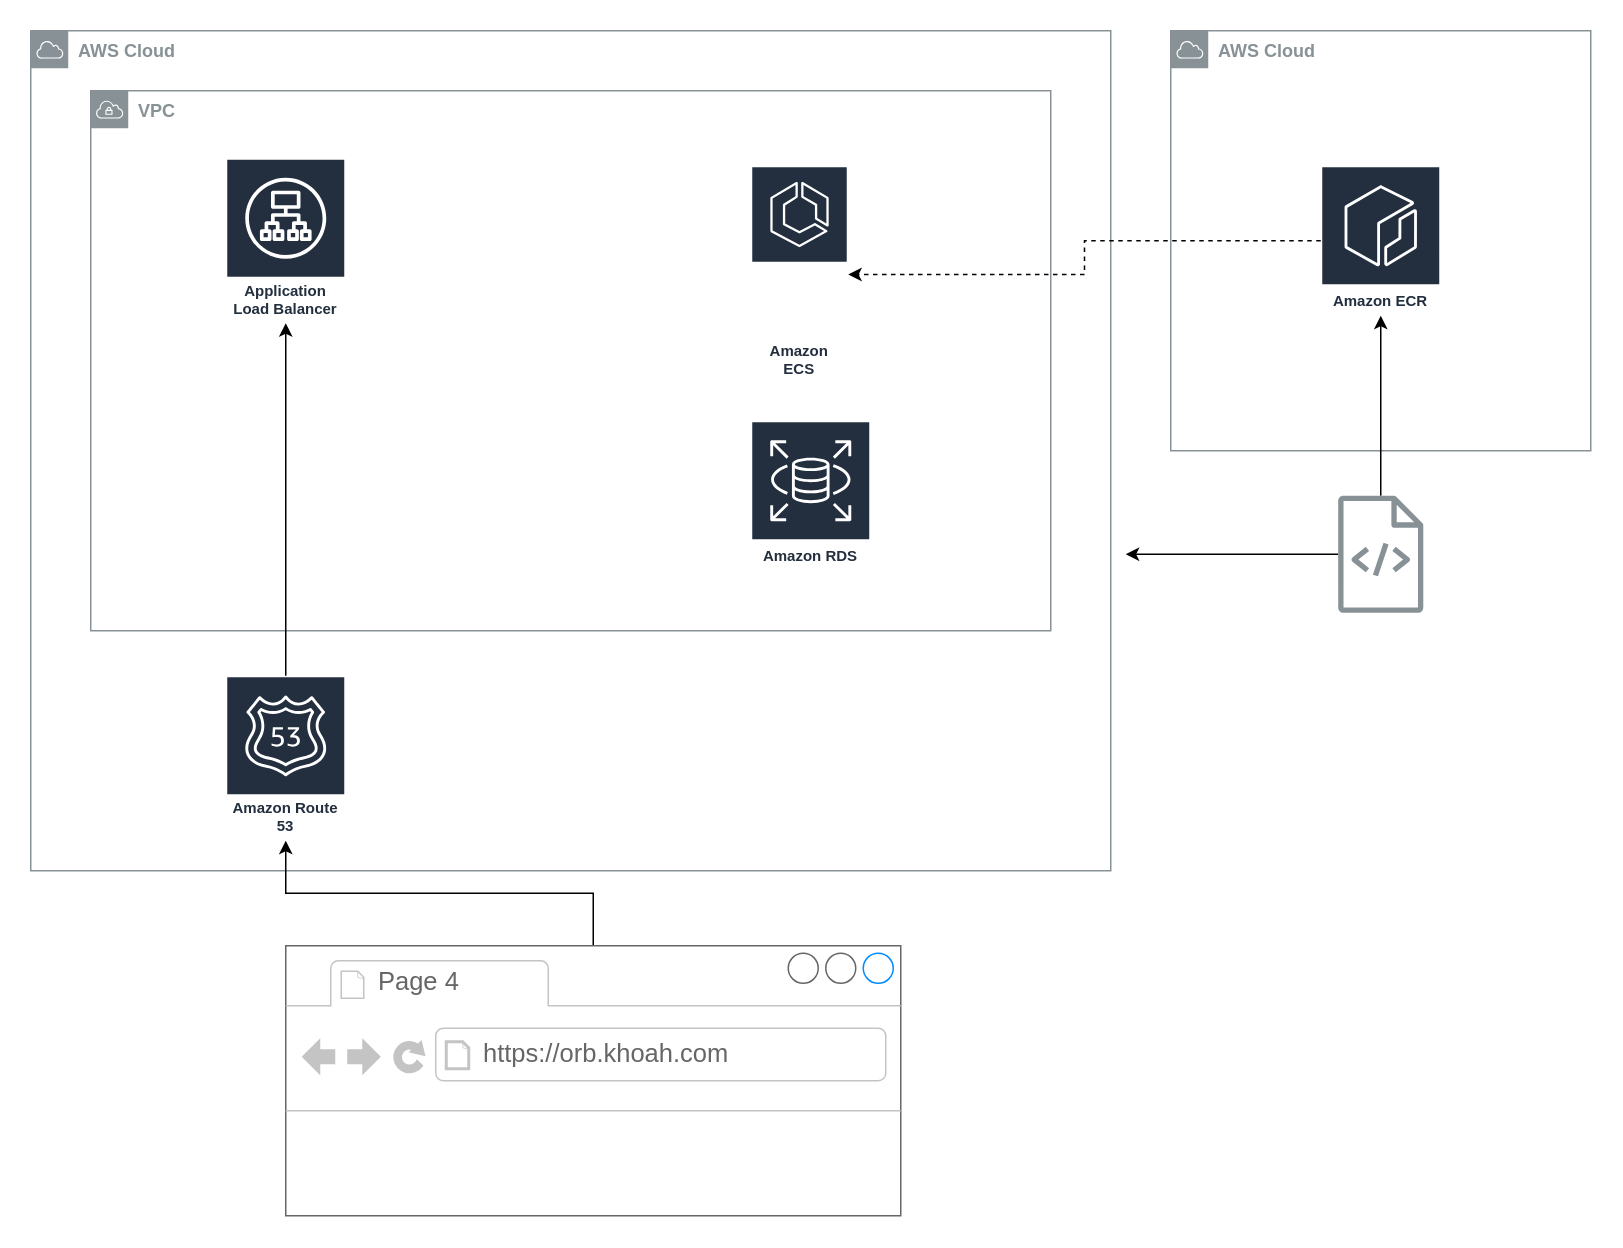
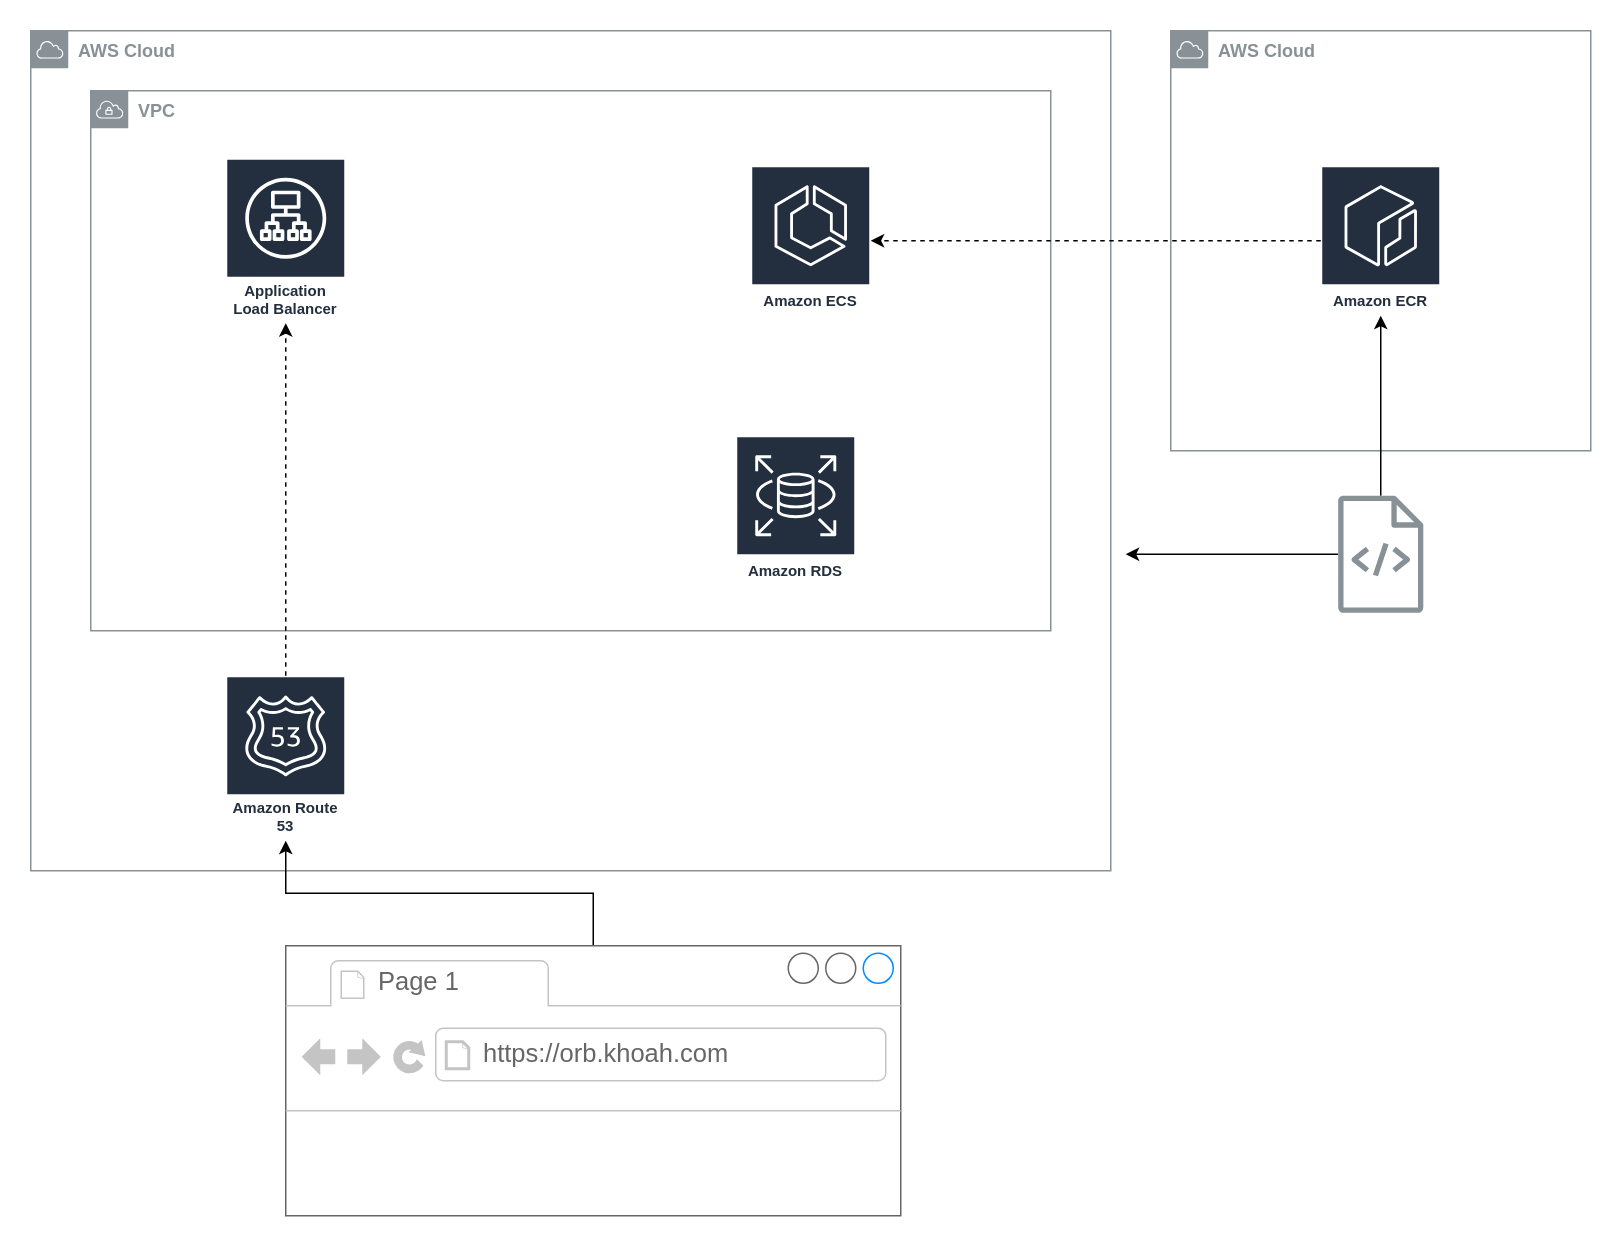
  <mxCell id="0" />
  <mxCell id="1" parent="0" />
  <mxCell id="2" value="&lt;b&gt;VPC&lt;/b&gt;" style="sketch=0;outlineConnect=0;gradientColor=none;html=1;whiteSpace=wrap;fontSize=12;fontStyle=0;shape=mxgraph.aws4.group;grIcon=mxgraph.aws4.group_vpc;strokeColor=#879196;fillColor=none;verticalAlign=top;align=left;spacingLeft=30;fontColor=#879196;dashed=0;" vertex="1" parent="1"><mxGeometry x="60" y="60" width="640" height="360" as="geometry" /></mxCell>
  <mxCell id="3" value="Application Load Balancer" style="sketch=0;outlineConnect=0;fontColor=#232F3E;gradientColor=none;strokeColor=#ffffff;fillColor=#232F3E;dashed=0;verticalLabelPosition=middle;verticalAlign=bottom;align=center;html=1;whiteSpace=wrap;fontSize=10;fontStyle=1;spacing=3;shape=mxgraph.aws4.productIcon;prIcon=mxgraph.aws4.application_load_balancer;" vertex="1" parent="1"><mxGeometry x="150" y="105" width="80" height="110" as="geometry" /></mxCell>
- <mxCell id="4" value="Amazon RDS" style="sketch=0;outlineConnect=0;fontColor=#232F3E;gradientColor=none;strokeColor=#ffffff;fillColor=#232F3E;dashed=0;verticalLabelPosition=middle;verticalAlign=bottom;align=center;html=1;whiteSpace=wrap;fontSize=10;fontStyle=1;spacing=3;shape=mxgraph.aws4.productIcon;prIcon=mxgraph.aws4.rds;" vertex="1" parent="1"><mxGeometry x="500" y="280" width="80" height="100" as="geometry" /></mxCell>
+ <mxCell id="4" value="Amazon RDS" style="sketch=0;outlineConnect=0;fontColor=#232F3E;gradientColor=none;strokeColor=#ffffff;fillColor=#232F3E;dashed=0;verticalLabelPosition=middle;verticalAlign=bottom;align=center;html=1;whiteSpace=wrap;fontSize=10;fontStyle=1;spacing=3;shape=mxgraph.aws4.productIcon;prIcon=mxgraph.aws4.rds;" vertex="1" parent="1"><mxGeometry x="490" y="290" width="80" height="100" as="geometry" /></mxCell>
  <mxCell id="5" value="&lt;font style=&quot;color: rgb(135, 145, 150);&quot;&gt;&lt;b&gt;AWS Cloud&lt;/b&gt;&lt;/font&gt;" style="points=[[0,0],[0.25,0],[0.5,0],[0.75,0],[1,0],[1,0.25],[1,0.5],[1,0.75],[1,1],[0.75,1],[0.5,1],[0.25,1],[0,1],[0,0.75],[0,0.5],[0,0.25]];outlineConnect=0;gradientColor=none;html=1;whiteSpace=wrap;fontSize=12;fontStyle=0;container=1;pointerEvents=0;collapsible=0;recursiveResize=0;shape=mxgraph.aws4.group;grIcon=mxgraph.aws4.group_aws_cloud;strokeColor=#879196;fillColor=none;verticalAlign=top;align=left;spacingLeft=30;fontColor=#232F3E;dashed=0;" vertex="1" parent="1"><mxGeometry x="780" y="20" width="280" height="280" as="geometry" /></mxCell>
  <mxCell id="6" value="Amazon ECR" style="sketch=0;outlineConnect=0;fontColor=#232F3E;gradientColor=none;strokeColor=#ffffff;fillColor=#232F3E;dashed=0;verticalLabelPosition=middle;verticalAlign=bottom;align=center;html=1;whiteSpace=wrap;fontSize=10;fontStyle=1;spacing=3;shape=mxgraph.aws4.productIcon;prIcon=mxgraph.aws4.ecr;" vertex="1" parent="5"><mxGeometry x="100" y="90" width="80" height="100" as="geometry" /></mxCell>
  <mxCell id="7" value="&lt;font style=&quot;color: rgb(135, 145, 150);&quot;&gt;&lt;b&gt;AWS Cloud&lt;/b&gt;&lt;/font&gt;" style="points=[[0,0],[0.25,0],[0.5,0],[0.75,0],[1,0],[1,0.25],[1,0.5],[1,0.75],[1,1],[0.75,1],[0.5,1],[0.25,1],[0,1],[0,0.75],[0,0.5],[0,0.25]];outlineConnect=0;gradientColor=none;html=1;whiteSpace=wrap;fontSize=12;fontStyle=0;container=1;pointerEvents=0;collapsible=0;recursiveResize=0;shape=mxgraph.aws4.group;grIcon=mxgraph.aws4.group_aws_cloud;strokeColor=#879196;fillColor=none;verticalAlign=top;align=left;spacingLeft=30;fontColor=#232F3E;dashed=0;" vertex="1" parent="1"><mxGeometry x="20" y="20" width="720" height="560" as="geometry" /></mxCell>
  <mxCell id="8" value="Amazon Route 53" style="sketch=0;outlineConnect=0;fontColor=#232F3E;gradientColor=none;strokeColor=#ffffff;fillColor=#232F3E;dashed=0;verticalLabelPosition=middle;verticalAlign=bottom;align=center;html=1;whiteSpace=wrap;fontSize=10;fontStyle=1;spacing=3;shape=mxgraph.aws4.productIcon;prIcon=mxgraph.aws4.route_53;" vertex="1" parent="7"><mxGeometry x="130" y="430" width="80" height="110" as="geometry" /></mxCell>
- <mxCell id="9" value="Amazon ECS" style="sketch=0;outlineConnect=0;fontColor=#232F3E;gradientColor=none;strokeColor=#ffffff;fillColor=#232F3E;dashed=0;verticalLabelPosition=middle;verticalAlign=bottom;align=center;html=1;whiteSpace=wrap;fontSize=10;fontStyle=1;spacing=3;shape=mxgraph.aws4.productIcon;prIcon=mxgraph.aws4.ecs;" vertex="1" parent="7"><mxGeometry x="480" y="90" width="65" height="145" as="geometry" /></mxCell>
+ <mxCell id="9" value="Amazon ECS" style="sketch=0;outlineConnect=0;fontColor=#232F3E;gradientColor=none;strokeColor=#ffffff;fillColor=#232F3E;dashed=0;verticalLabelPosition=middle;verticalAlign=bottom;align=center;html=1;whiteSpace=wrap;fontSize=10;fontStyle=1;spacing=3;shape=mxgraph.aws4.productIcon;prIcon=mxgraph.aws4.ecs;" vertex="1" parent="7"><mxGeometry x="480" y="90" width="80" height="100" as="geometry" /></mxCell>
  <mxCell id="10" style="edgeStyle=orthogonalEdgeStyle;rounded=0;orthogonalLoop=1;jettySize=auto;html=1;" edge="1" parent="1" source="12" target="6"><mxGeometry relative="1" as="geometry" /></mxCell>
  <mxCell id="11" style="edgeStyle=orthogonalEdgeStyle;rounded=0;orthogonalLoop=1;jettySize=auto;html=1;" edge="1" parent="1" source="12"><mxGeometry relative="1" as="geometry"><mxPoint x="750" y="369" as="targetPoint" /></mxGeometry></mxCell>
  <mxCell id="12" value="" style="sketch=0;outlineConnect=0;fontColor=#232F3E;gradientColor=none;fillColor=#879196;strokeColor=none;dashed=0;verticalLabelPosition=bottom;verticalAlign=top;align=center;html=1;fontSize=12;fontStyle=0;aspect=fixed;pointerEvents=1;shape=mxgraph.aws4.source_code;" vertex="1" parent="1"><mxGeometry x="891.5" y="330" width="57" height="78" as="geometry" /></mxCell>
  <mxCell id="13" value="" style="edgeStyle=orthogonalEdgeStyle;rounded=0;orthogonalLoop=1;jettySize=auto;html=1;" edge="1" parent="1" source="14" target="8"><mxGeometry relative="1" as="geometry" /></mxCell>
  <mxCell id="14" value="" style="strokeWidth=1;shadow=0;dashed=0;align=center;html=1;shape=mxgraph.mockup.containers.browserWindow;rSize=0;strokeColor=#666666;strokeColor2=#008cff;strokeColor3=#c4c4c4;mainText=,;recursiveResize=0;" vertex="1" parent="1"><mxGeometry x="190" y="630" width="410" height="180" as="geometry" /></mxCell>
- <mxCell id="15" value="Page 4" style="strokeWidth=1;shadow=0;dashed=0;align=center;html=1;shape=mxgraph.mockup.containers.anchor;fontSize=17;fontColor=#666666;align=left;whiteSpace=wrap;" vertex="1" parent="14"><mxGeometry x="60" y="12" width="110" height="26" as="geometry" /></mxCell>
+ <mxCell id="15" value="Page 1" style="strokeWidth=1;shadow=0;dashed=0;align=center;html=1;shape=mxgraph.mockup.containers.anchor;fontSize=17;fontColor=#666666;align=left;whiteSpace=wrap;" vertex="1" parent="14"><mxGeometry x="60" y="12" width="110" height="26" as="geometry" /></mxCell>
  <mxCell id="16" value="https://orb.khoah.com" style="strokeWidth=1;shadow=0;dashed=0;align=center;html=1;shape=mxgraph.mockup.containers.anchor;rSize=0;fontSize=17;fontColor=#666666;align=left;" vertex="1" parent="14"><mxGeometry x="130" y="60" width="250" height="26" as="geometry" /></mxCell>
- <mxCell id="17" style="edgeStyle=orthogonalEdgeStyle;rounded=0;orthogonalLoop=1;jettySize=auto;html=1;" edge="1" parent="1" source="8" target="3"><mxGeometry relative="1" as="geometry" /></mxCell>
+ <mxCell id="17" style="edgeStyle=orthogonalEdgeStyle;rounded=0;orthogonalLoop=1;jettySize=auto;html=1;dashed=1;" edge="1" parent="1" source="8" target="3"><mxGeometry relative="1" as="geometry" /></mxCell>
  <mxCell id="18" style="edgeStyle=orthogonalEdgeStyle;rounded=0;orthogonalLoop=1;jettySize=auto;html=1;dashed=1;" edge="1" parent="1" source="6" target="9"><mxGeometry relative="1" as="geometry" /></mxCell>
